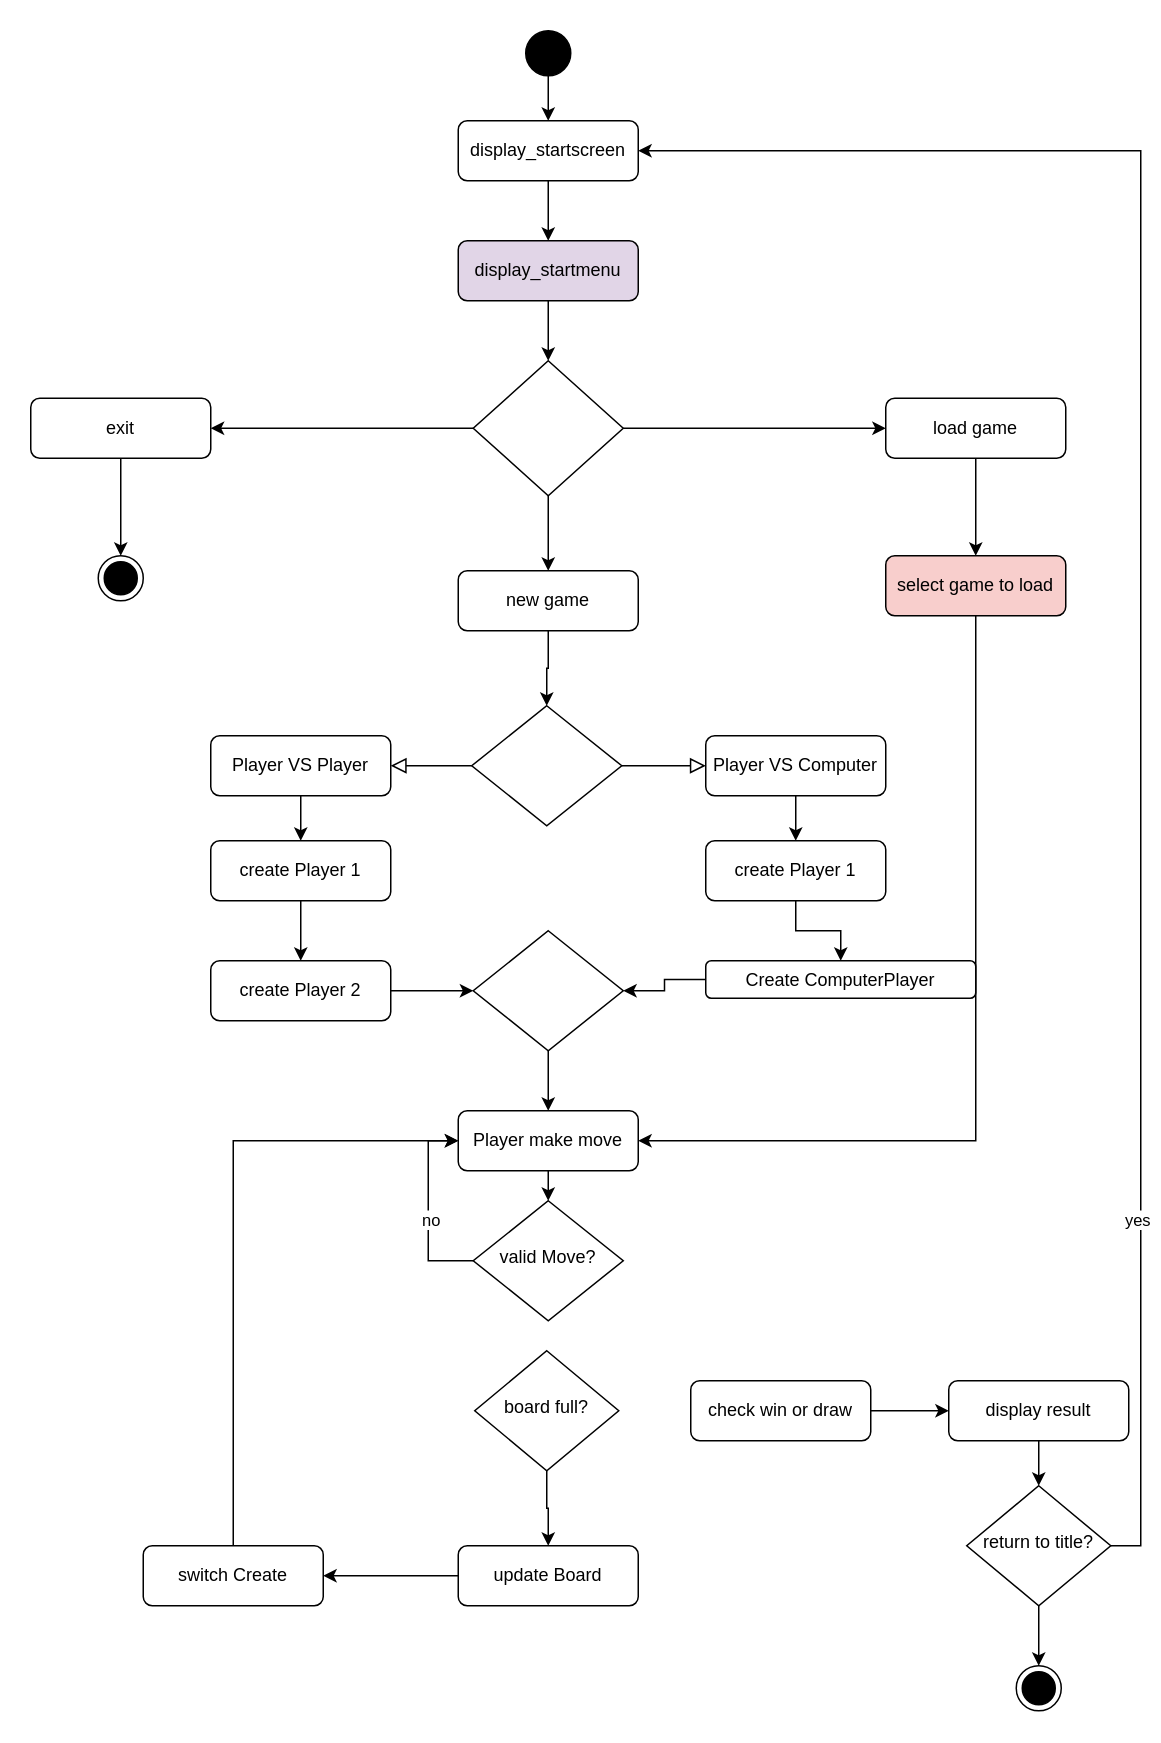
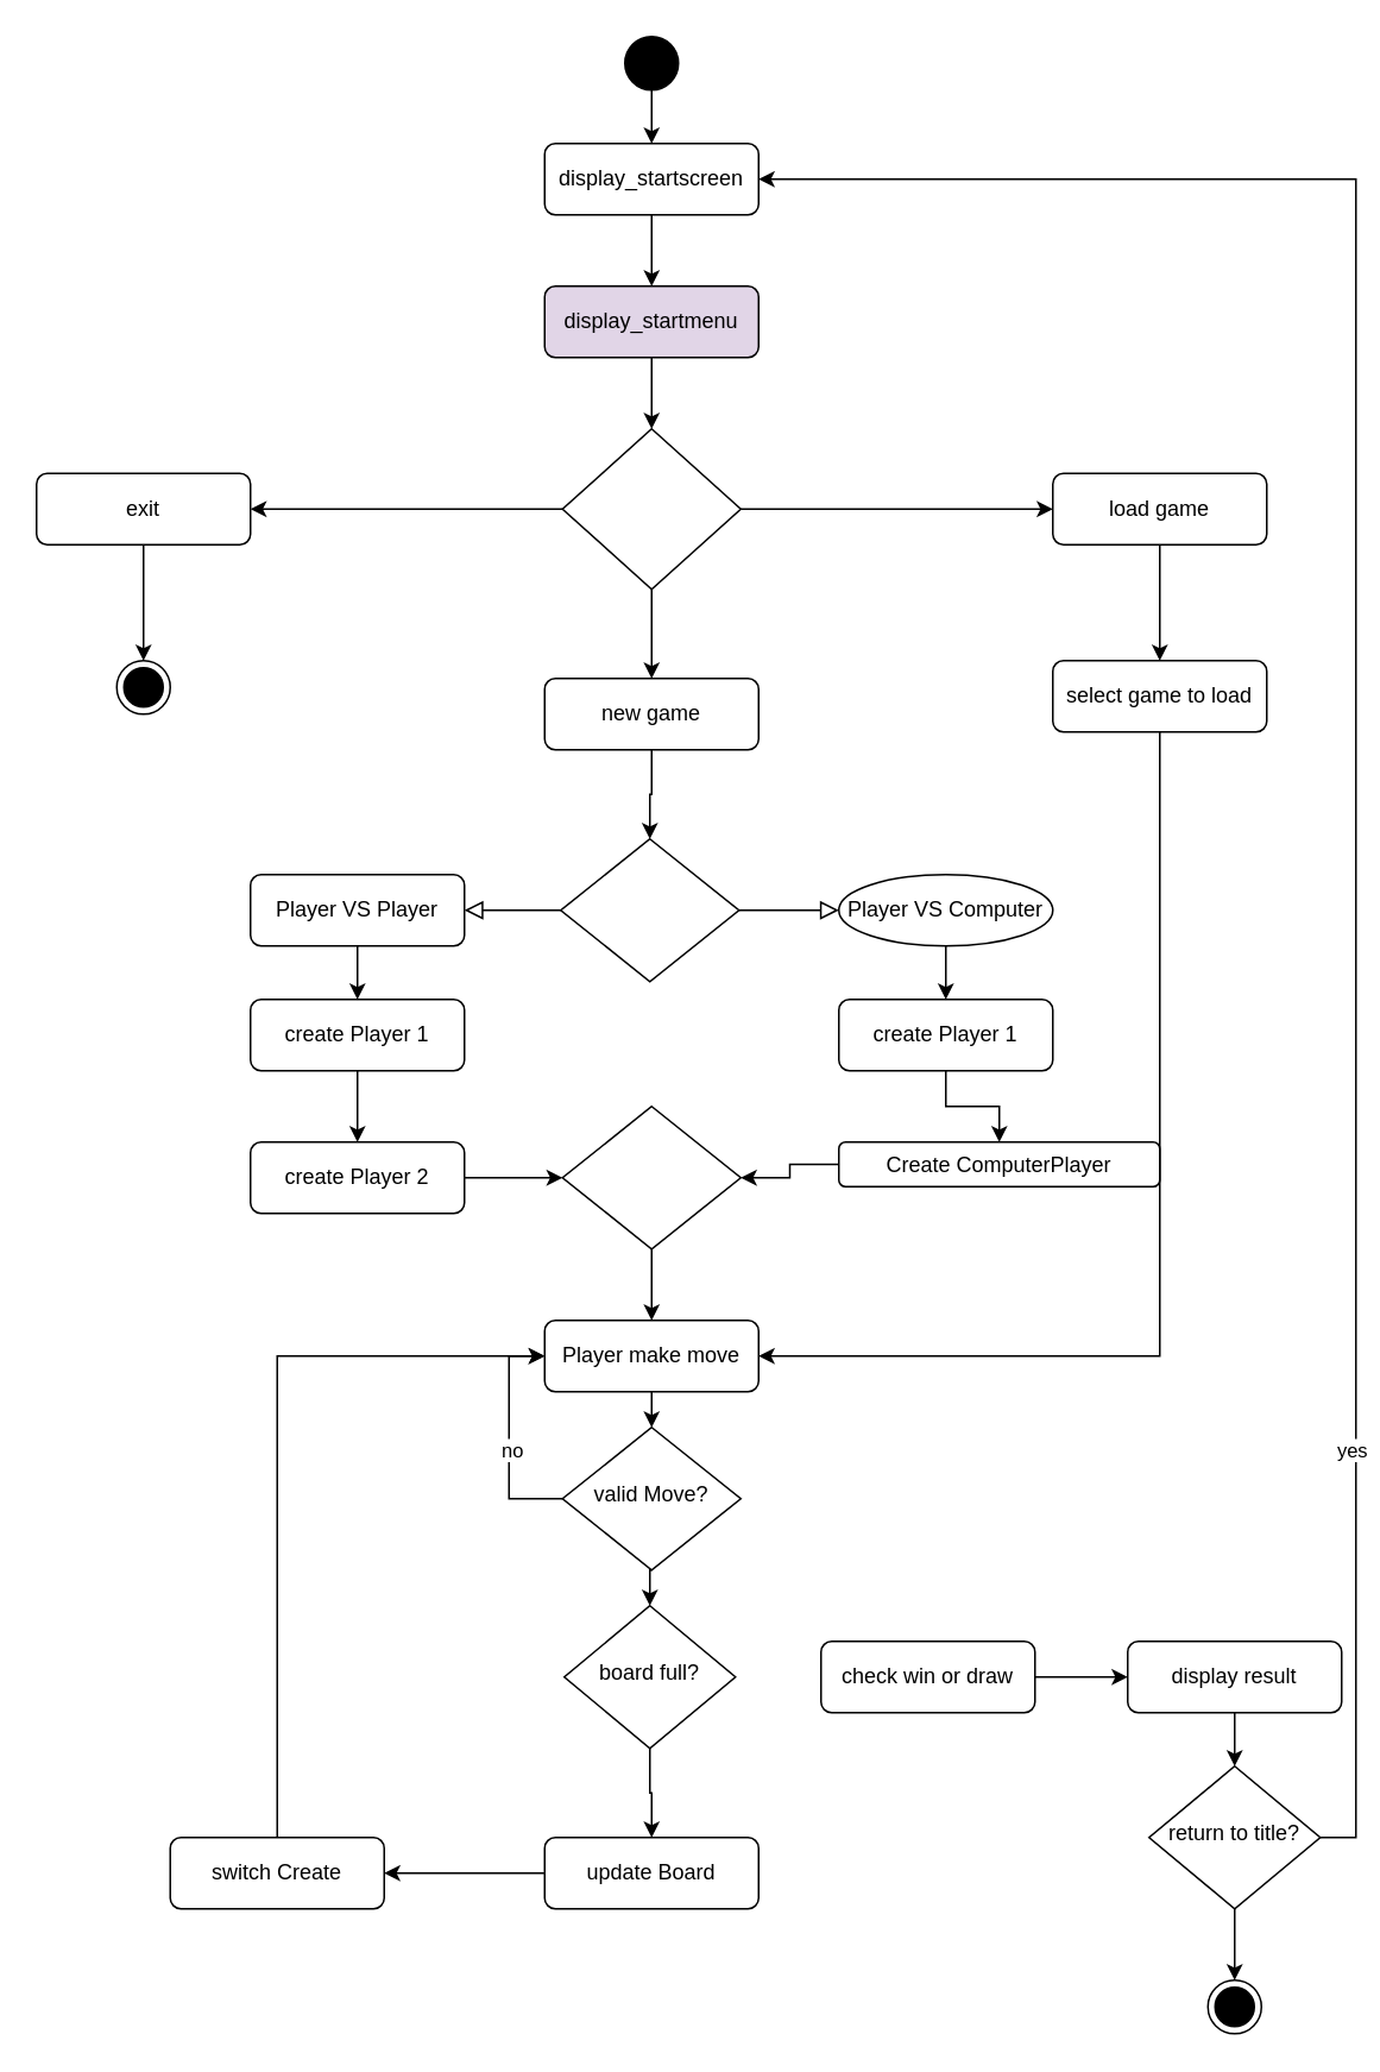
  <mxCell id="0" />
  <mxCell id="1" parent="0" />
  <mxCell id="2" style="edgeStyle=orthogonalEdgeStyle;rounded=0;orthogonalLoop=1;jettySize=auto;html=1;exitX=0.5;exitY=1;exitDx=0;exitDy=0;entryX=0.5;entryY=0;entryDx=0;entryDy=0;" edge="1" parent="1" source="3" target="7"><mxGeometry relative="1" as="geometry" /></mxCell>
  <mxCell id="3" value="display_startmenu" style="rounded=1;whiteSpace=wrap;html=1;fontSize=12;glass=0;strokeWidth=1;shadow=0;fillColor=#e1d5e7;" parent="1" vertex="1"><mxGeometry x="305" y="160" width="120" height="40" as="geometry" /></mxCell>
  <mxCell id="4" style="edgeStyle=orthogonalEdgeStyle;rounded=0;orthogonalLoop=1;jettySize=auto;html=1;exitX=0;exitY=0.5;exitDx=0;exitDy=0;entryX=1;entryY=0.5;entryDx=0;entryDy=0;" edge="1" parent="1" source="7" target="22"><mxGeometry relative="1" as="geometry" /></mxCell>
  <mxCell id="5" style="edgeStyle=orthogonalEdgeStyle;rounded=0;orthogonalLoop=1;jettySize=auto;html=1;exitX=0.5;exitY=1;exitDx=0;exitDy=0;" edge="1" parent="1" source="7" target="27"><mxGeometry relative="1" as="geometry" /></mxCell>
  <mxCell id="6" style="edgeStyle=orthogonalEdgeStyle;rounded=0;orthogonalLoop=1;jettySize=auto;html=1;exitX=1;exitY=0.5;exitDx=0;exitDy=0;" edge="1" parent="1" source="7" target="9"><mxGeometry relative="1" as="geometry" /></mxCell>
  <mxCell id="7" value="" style="rhombus;whiteSpace=wrap;html=1;shadow=0;fontFamily=Helvetica;fontSize=12;align=center;strokeWidth=1;spacing=6;spacingTop=-4;" parent="1" vertex="1"><mxGeometry x="315" y="240" width="100" height="90" as="geometry" /></mxCell>
  <mxCell id="8" style="edgeStyle=orthogonalEdgeStyle;rounded=0;orthogonalLoop=1;jettySize=auto;html=1;exitX=0.5;exitY=1;exitDx=0;exitDy=0;" edge="1" parent="1" source="9" target="24"><mxGeometry relative="1" as="geometry" /></mxCell>
  <mxCell id="9" value="load game" style="rounded=1;whiteSpace=wrap;html=1;fontSize=12;glass=0;strokeWidth=1;shadow=0;" parent="1" vertex="1"><mxGeometry x="590" y="265" width="120" height="40" as="geometry" /></mxCell>
  <mxCell id="10" value="" style="rounded=0;html=1;jettySize=auto;orthogonalLoop=1;fontSize=11;endArrow=block;endFill=0;endSize=8;strokeWidth=1;shadow=0;labelBackgroundColor=none;edgeStyle=orthogonalEdgeStyle;" parent="1" source="12" target="14" edge="1"><mxGeometry x="0.353" y="20" relative="1" as="geometry"><mxPoint as="offset" /></mxGeometry></mxCell>
  <mxCell id="11" value="" style="edgeStyle=orthogonalEdgeStyle;rounded=0;html=1;jettySize=auto;orthogonalLoop=1;fontSize=11;endArrow=block;endFill=0;endSize=8;strokeWidth=1;shadow=0;labelBackgroundColor=none;" parent="1" source="12" target="16" edge="1"><mxGeometry x="-0.02" y="-10" relative="1" as="geometry"><mxPoint x="-1" as="offset" /></mxGeometry></mxCell>
  <mxCell id="12" value="" style="rhombus;whiteSpace=wrap;html=1;shadow=0;fontFamily=Helvetica;fontSize=12;align=center;strokeWidth=1;spacing=6;spacingTop=-4;" parent="1" vertex="1"><mxGeometry x="314" y="470" width="100" height="80" as="geometry" /></mxCell>
  <mxCell id="13" style="edgeStyle=orthogonalEdgeStyle;rounded=0;orthogonalLoop=1;jettySize=auto;html=1;exitX=0.5;exitY=1;exitDx=0;exitDy=0;entryX=0.5;entryY=0;entryDx=0;entryDy=0;" edge="1" parent="1" source="14" target="41"><mxGeometry relative="1" as="geometry" /></mxCell>
  <mxCell id="14" value="Player VS Player" style="rounded=1;whiteSpace=wrap;html=1;fontSize=12;glass=0;strokeWidth=1;shadow=0;" parent="1" vertex="1"><mxGeometry x="140" y="490" width="120" height="40" as="geometry" /></mxCell>
  <mxCell id="15" style="edgeStyle=orthogonalEdgeStyle;rounded=0;orthogonalLoop=1;jettySize=auto;html=1;exitX=0.5;exitY=1;exitDx=0;exitDy=0;entryX=0.5;entryY=0;entryDx=0;entryDy=0;" edge="1" parent="1" source="16" target="43"><mxGeometry relative="1" as="geometry" /></mxCell>
- <mxCell id="16" value="Player VS Computer" style="rounded=1;whiteSpace=wrap;html=1;fontSize=12;glass=0;strokeWidth=1;shadow=0;" parent="1" vertex="1"><mxGeometry x="470" y="490" width="120" height="40" as="geometry" /></mxCell>
+ <mxCell id="16" value="Player VS Computer" style="ellipse;whiteSpace=wrap;html=1;fontSize=12;glass=0;strokeWidth=1;shadow=0;" parent="1" vertex="1"><mxGeometry x="470" y="490" width="120" height="40" as="geometry" /></mxCell>
  <mxCell id="17" style="edgeStyle=orthogonalEdgeStyle;rounded=0;orthogonalLoop=1;jettySize=auto;html=1;exitX=0.5;exitY=1;exitDx=0;exitDy=0;entryX=0.5;entryY=0;entryDx=0;entryDy=0;" edge="1" parent="1" source="18" target="20"><mxGeometry relative="1" as="geometry" /></mxCell>
  <mxCell id="18" value="" style="ellipse;fillColor=strokeColor;html=1;" vertex="1" parent="1"><mxGeometry x="350" y="20" width="30" height="30" as="geometry" /></mxCell>
  <mxCell id="19" style="edgeStyle=orthogonalEdgeStyle;rounded=0;orthogonalLoop=1;jettySize=auto;html=1;exitX=0.5;exitY=1;exitDx=0;exitDy=0;entryX=0.5;entryY=0;entryDx=0;entryDy=0;" edge="1" parent="1" source="20" target="3"><mxGeometry relative="1" as="geometry" /></mxCell>
  <mxCell id="20" value="display_startscreen" style="rounded=1;whiteSpace=wrap;html=1;fontSize=12;glass=0;strokeWidth=1;shadow=0;" vertex="1" parent="1"><mxGeometry x="305" y="80" width="120" height="40" as="geometry" /></mxCell>
  <mxCell id="21" style="edgeStyle=orthogonalEdgeStyle;rounded=0;orthogonalLoop=1;jettySize=auto;html=1;exitX=0.5;exitY=1;exitDx=0;exitDy=0;" edge="1" parent="1" source="22" target="25"><mxGeometry relative="1" as="geometry" /></mxCell>
  <mxCell id="22" value="exit" style="rounded=1;whiteSpace=wrap;html=1;fontSize=12;glass=0;strokeWidth=1;shadow=0;" vertex="1" parent="1"><mxGeometry x="20" y="265" width="120" height="40" as="geometry" /></mxCell>
  <mxCell id="23" style="edgeStyle=orthogonalEdgeStyle;rounded=0;orthogonalLoop=1;jettySize=auto;html=1;exitX=0.5;exitY=1;exitDx=0;exitDy=0;entryX=1;entryY=0.5;entryDx=0;entryDy=0;" edge="1" parent="1" source="24" target="29"><mxGeometry relative="1" as="geometry" /></mxCell>
- <mxCell id="24" value="select game to load" style="rounded=1;whiteSpace=wrap;html=1;fontSize=12;glass=0;strokeWidth=1;shadow=0;fillColor=#f8cecc;" vertex="1" parent="1"><mxGeometry x="590" y="370" width="120" height="40" as="geometry" /></mxCell>
+ <mxCell id="24" value="select game to load" style="rounded=1;whiteSpace=wrap;html=1;fontSize=12;glass=0;strokeWidth=1;shadow=0;" vertex="1" parent="1"><mxGeometry x="590" y="370" width="120" height="40" as="geometry" /></mxCell>
  <mxCell id="25" value="" style="ellipse;html=1;shape=endState;fillColor=strokeColor;" vertex="1" parent="1"><mxGeometry x="65" y="370" width="30" height="30" as="geometry" /></mxCell>
  <mxCell id="26" style="edgeStyle=orthogonalEdgeStyle;rounded=0;orthogonalLoop=1;jettySize=auto;html=1;exitX=0.5;exitY=1;exitDx=0;exitDy=0;entryX=0.5;entryY=0;entryDx=0;entryDy=0;" edge="1" parent="1" source="27" target="12"><mxGeometry relative="1" as="geometry" /></mxCell>
  <mxCell id="27" value="new game" style="rounded=1;whiteSpace=wrap;html=1;fontSize=12;glass=0;strokeWidth=1;shadow=0;" vertex="1" parent="1"><mxGeometry x="305" y="380" width="120" height="40" as="geometry" /></mxCell>
  <mxCell id="28" style="edgeStyle=orthogonalEdgeStyle;rounded=0;orthogonalLoop=1;jettySize=auto;html=1;exitX=0.5;exitY=1;exitDx=0;exitDy=0;entryX=0.5;entryY=0;entryDx=0;entryDy=0;" edge="1" parent="1" source="29" target="33"><mxGeometry relative="1" as="geometry" /></mxCell>
  <mxCell id="29" value="Player make move" style="rounded=1;whiteSpace=wrap;html=1;fontSize=12;glass=0;strokeWidth=1;shadow=0;" vertex="1" parent="1"><mxGeometry x="305" y="740" width="120" height="40" as="geometry" /></mxCell>
  <mxCell id="30" style="edgeStyle=orthogonalEdgeStyle;rounded=0;orthogonalLoop=1;jettySize=auto;html=1;exitX=0;exitY=0.5;exitDx=0;exitDy=0;entryX=0;entryY=0.5;entryDx=0;entryDy=0;" edge="1" parent="1" source="33" target="29"><mxGeometry relative="1" as="geometry" /></mxCell>
  <mxCell id="31" value="no" style="edgeLabel;html=1;align=center;verticalAlign=middle;resizable=0;points=[];" vertex="1" connectable="0" parent="30"><mxGeometry x="-0.103" y="-1" relative="1" as="geometry"><mxPoint as="offset" /></mxGeometry></mxCell>
+ <mxCell id="32" style="edgeStyle=orthogonalEdgeStyle;rounded=0;orthogonalLoop=1;jettySize=auto;html=1;exitX=0.5;exitY=1;exitDx=0;exitDy=0;entryX=0.5;entryY=0;entryDx=0;entryDy=0;" edge="1" parent="1" source="33" target="37"><mxGeometry relative="1" as="geometry" /></mxCell>
  <mxCell id="33" value="valid Move?" style="rhombus;whiteSpace=wrap;html=1;shadow=0;fontFamily=Helvetica;fontSize=12;align=center;strokeWidth=1;spacing=6;spacingTop=-4;" vertex="1" parent="1"><mxGeometry x="315" y="800" width="100" height="80" as="geometry" /></mxCell>
  <mxCell id="34" style="edgeStyle=orthogonalEdgeStyle;rounded=0;orthogonalLoop=1;jettySize=auto;html=1;exitX=0;exitY=0.5;exitDx=0;exitDy=0;entryX=1;entryY=0.5;entryDx=0;entryDy=0;" edge="1" parent="1" source="35" target="39"><mxGeometry relative="1" as="geometry" /></mxCell>
  <mxCell id="35" value="update Board" style="rounded=1;whiteSpace=wrap;html=1;fontSize=12;glass=0;strokeWidth=1;shadow=0;" vertex="1" parent="1"><mxGeometry x="305" y="1030" width="120" height="40" as="geometry" /></mxCell>
  <mxCell id="36" style="edgeStyle=orthogonalEdgeStyle;rounded=0;orthogonalLoop=1;jettySize=auto;html=1;exitX=0.5;exitY=1;exitDx=0;exitDy=0;entryX=0.5;entryY=0;entryDx=0;entryDy=0;" edge="1" parent="1" source="37" target="35"><mxGeometry relative="1" as="geometry" /></mxCell>
  <mxCell id="37" value="board full?" style="rhombus;whiteSpace=wrap;html=1;shadow=0;fontFamily=Helvetica;fontSize=12;align=center;strokeWidth=1;spacing=6;spacingTop=-4;" vertex="1" parent="1"><mxGeometry x="316" y="900" width="96" height="80" as="geometry" /></mxCell>
  <mxCell id="38" style="edgeStyle=orthogonalEdgeStyle;rounded=0;orthogonalLoop=1;jettySize=auto;html=1;exitX=0.5;exitY=0;exitDx=0;exitDy=0;entryX=0;entryY=0.5;entryDx=0;entryDy=0;" edge="1" parent="1" source="39" target="29"><mxGeometry relative="1" as="geometry" /></mxCell>
  <mxCell id="39" value="switch Create" style="rounded=1;whiteSpace=wrap;html=1;fontSize=12;glass=0;strokeWidth=1;shadow=0;" vertex="1" parent="1"><mxGeometry x="95" y="1030" width="120" height="40" as="geometry" /></mxCell>
  <mxCell id="40" style="edgeStyle=orthogonalEdgeStyle;rounded=0;orthogonalLoop=1;jettySize=auto;html=1;exitX=0.5;exitY=1;exitDx=0;exitDy=0;entryX=0.5;entryY=0;entryDx=0;entryDy=0;" edge="1" parent="1" source="41" target="45"><mxGeometry relative="1" as="geometry" /></mxCell>
  <mxCell id="41" value="create Player 1" style="rounded=1;whiteSpace=wrap;html=1;fontSize=12;glass=0;strokeWidth=1;shadow=0;" vertex="1" parent="1"><mxGeometry x="140" y="560" width="120" height="40" as="geometry" /></mxCell>
  <mxCell id="42" style="edgeStyle=orthogonalEdgeStyle;rounded=0;orthogonalLoop=1;jettySize=auto;html=1;exitX=0.5;exitY=1;exitDx=0;exitDy=0;" edge="1" parent="1" source="43" target="47"><mxGeometry relative="1" as="geometry" /></mxCell>
  <mxCell id="43" value="create Player 1" style="rounded=1;whiteSpace=wrap;html=1;fontSize=12;glass=0;strokeWidth=1;shadow=0;" vertex="1" parent="1"><mxGeometry x="470" y="560" width="120" height="40" as="geometry" /></mxCell>
  <mxCell id="44" style="edgeStyle=orthogonalEdgeStyle;rounded=0;orthogonalLoop=1;jettySize=auto;html=1;exitX=1;exitY=0.5;exitDx=0;exitDy=0;entryX=0;entryY=0.5;entryDx=0;entryDy=0;" edge="1" parent="1" source="45" target="49"><mxGeometry relative="1" as="geometry" /></mxCell>
  <mxCell id="45" value="create Player 2" style="rounded=1;whiteSpace=wrap;html=1;fontSize=12;glass=0;strokeWidth=1;shadow=0;" vertex="1" parent="1"><mxGeometry x="140" y="640" width="120" height="40" as="geometry" /></mxCell>
  <mxCell id="46" style="edgeStyle=orthogonalEdgeStyle;rounded=0;orthogonalLoop=1;jettySize=auto;html=1;exitX=0;exitY=0.5;exitDx=0;exitDy=0;entryX=1;entryY=0.5;entryDx=0;entryDy=0;" edge="1" parent="1" source="47" target="49"><mxGeometry relative="1" as="geometry" /></mxCell>
  <mxCell id="47" value="Create ComputerPlayer" style="rounded=1;whiteSpace=wrap;html=1;fontSize=12;glass=0;strokeWidth=1;shadow=0;" vertex="1" parent="1"><mxGeometry x="470" y="640" width="180" height="25" as="geometry" /></mxCell>
  <mxCell id="48" style="edgeStyle=orthogonalEdgeStyle;rounded=0;orthogonalLoop=1;jettySize=auto;html=1;exitX=0.5;exitY=1;exitDx=0;exitDy=0;entryX=0.5;entryY=0;entryDx=0;entryDy=0;" edge="1" parent="1" source="49" target="29"><mxGeometry relative="1" as="geometry" /></mxCell>
  <mxCell id="49" value="" style="rhombus;whiteSpace=wrap;html=1;shadow=0;fontFamily=Helvetica;fontSize=12;align=center;strokeWidth=1;spacing=6;spacingTop=-4;" vertex="1" parent="1"><mxGeometry x="315" y="620" width="100" height="80" as="geometry" /></mxCell>
  <mxCell id="50" style="edgeStyle=orthogonalEdgeStyle;rounded=0;orthogonalLoop=1;jettySize=auto;html=1;exitX=1;exitY=0.5;exitDx=0;exitDy=0;entryX=0;entryY=0.5;entryDx=0;entryDy=0;" edge="1" parent="1" source="51" target="53"><mxGeometry relative="1" as="geometry" /></mxCell>
  <mxCell id="51" value="check win or draw" style="rounded=1;whiteSpace=wrap;html=1;fontSize=12;glass=0;strokeWidth=1;shadow=0;" vertex="1" parent="1"><mxGeometry x="460" y="920" width="120" height="40" as="geometry" /></mxCell>
  <mxCell id="52" style="edgeStyle=orthogonalEdgeStyle;rounded=0;orthogonalLoop=1;jettySize=auto;html=1;exitX=0.5;exitY=1;exitDx=0;exitDy=0;" edge="1" parent="1" source="53" target="57"><mxGeometry relative="1" as="geometry" /></mxCell>
  <mxCell id="53" value="display result" style="rounded=1;whiteSpace=wrap;html=1;fontSize=12;glass=0;strokeWidth=1;shadow=0;" vertex="1" parent="1"><mxGeometry x="632" y="920" width="120" height="40" as="geometry" /></mxCell>
  <mxCell id="54" style="edgeStyle=orthogonalEdgeStyle;rounded=0;orthogonalLoop=1;jettySize=auto;html=1;exitX=1;exitY=0.5;exitDx=0;exitDy=0;entryX=1;entryY=0.5;entryDx=0;entryDy=0;" edge="1" parent="1" source="57" target="20"><mxGeometry relative="1" as="geometry" /></mxCell>
  <mxCell id="55" value="yes" style="edgeLabel;html=1;align=center;verticalAlign=middle;resizable=0;points=[];" vertex="1" connectable="0" parent="54"><mxGeometry x="-0.63" y="3" relative="1" as="geometry"><mxPoint as="offset" /></mxGeometry></mxCell>
  <mxCell id="56" style="edgeStyle=orthogonalEdgeStyle;rounded=0;orthogonalLoop=1;jettySize=auto;html=1;exitX=0.5;exitY=1;exitDx=0;exitDy=0;entryX=0.5;entryY=0;entryDx=0;entryDy=0;" edge="1" parent="1" source="57" target="58"><mxGeometry relative="1" as="geometry" /></mxCell>
  <mxCell id="57" value="return to title?" style="rhombus;whiteSpace=wrap;html=1;shadow=0;fontFamily=Helvetica;fontSize=12;align=center;strokeWidth=1;spacing=6;spacingTop=-4;" vertex="1" parent="1"><mxGeometry x="644" y="990" width="96" height="80" as="geometry" /></mxCell>
  <mxCell id="58" value="" style="ellipse;html=1;shape=endState;fillColor=strokeColor;" vertex="1" parent="1"><mxGeometry x="677" y="1110" width="30" height="30" as="geometry" /></mxCell>
